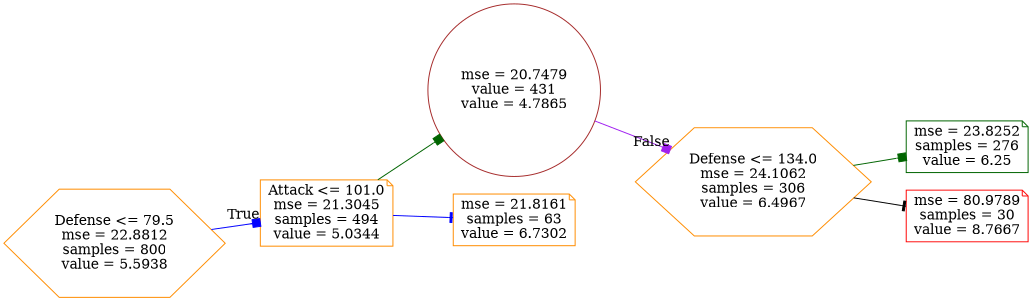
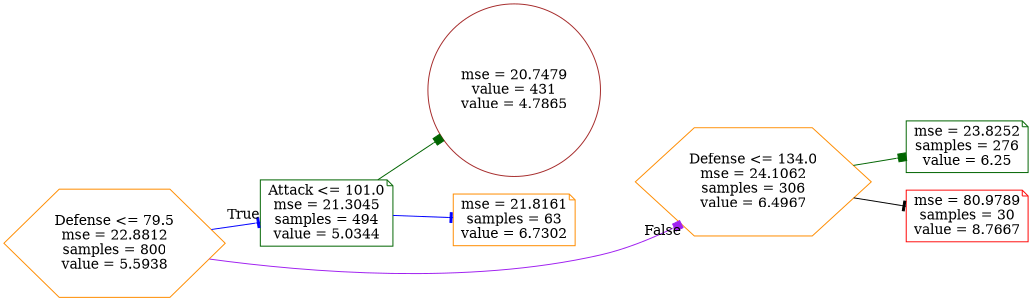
  digraph {
    rankdir=LR
    node [color=darkorange shape=note]
    edge [arrowhead=tee color=blue]
    n1 [label="Defense <= 79.5\nmse = 22.8812\nsamples = 800\nvalue = 5.5938" shape=hexagon]
-   n2 [label="Attack <= 101.0\nmse = 21.3045\nsamples = 494\nvalue = 5.0344"]
+   n2 [color=darkgreen label="Attack <= 101.0\nmse = 21.3045\nsamples = 494\nvalue = 5.0344"]
    n3 [label="Defense <= 134.0\nmse = 24.1062\nsamples = 306\nvalue = 6.4967" shape=hexagon]
    n4 [color=brown label="mse = 20.7479\nvalue = 431\nvalue = 4.7865" shape=circle]
    n5 [label="mse = 21.8161\nsamples = 63\nvalue = 6.7302"]
    n6 [color=darkgreen label="mse = 23.8252\nsamples = 276\nvalue = 6.25"]
    n7 [color=red label="mse = 80.9789\nsamples = 30\nvalue = 8.7667"]
-   n1 -> n2 [arrowhead=box headlabel=True labelangle=45 labeldistance=2.5]
-   n4 -> n3 [arrowhead=box color=purple headlabel=False labelangle=-45 labeldistance=2.5]
+   n1 -> n2 [headlabel=True labelangle=45 labeldistance=2.5]
+   n1 -> n3 [arrowhead=box color=purple headlabel=False labelangle=-45 labeldistance=2.5]
    n2 -> n4 [arrowhead=box color=darkgreen]
    n2 -> n5
    n3 -> n6 [arrowhead=box color=darkgreen]
    n3 -> n7 [color=black]
  }
